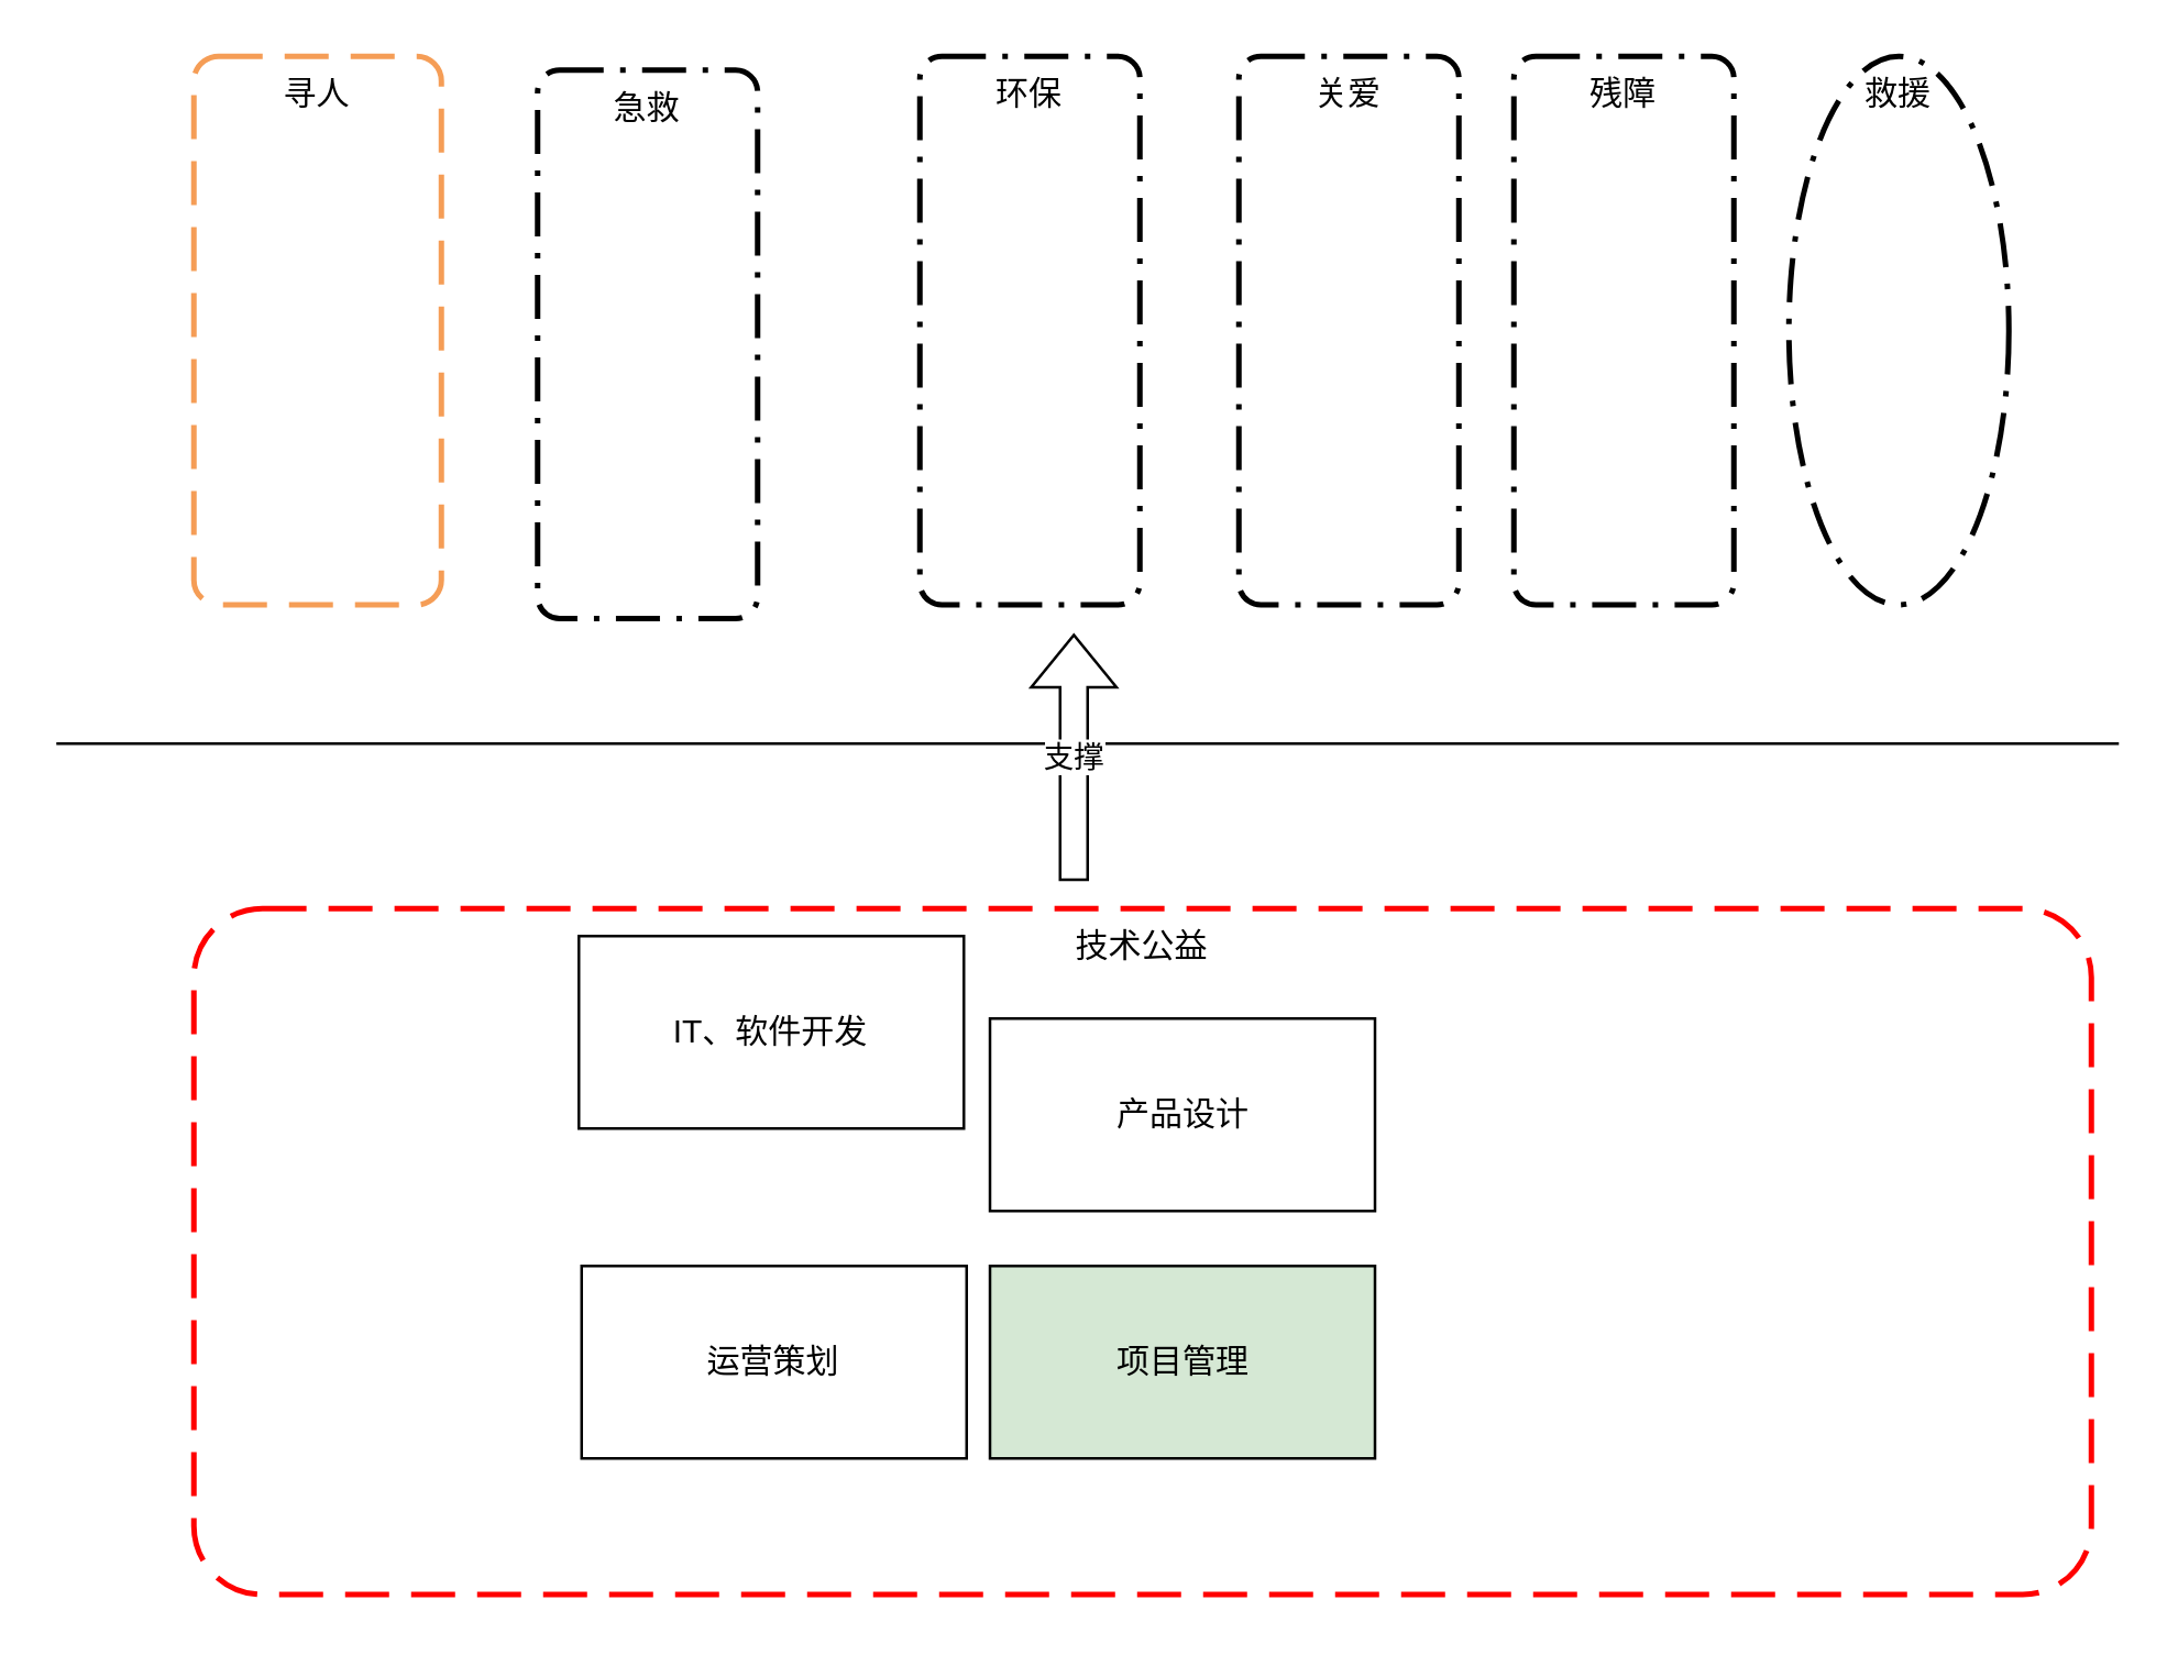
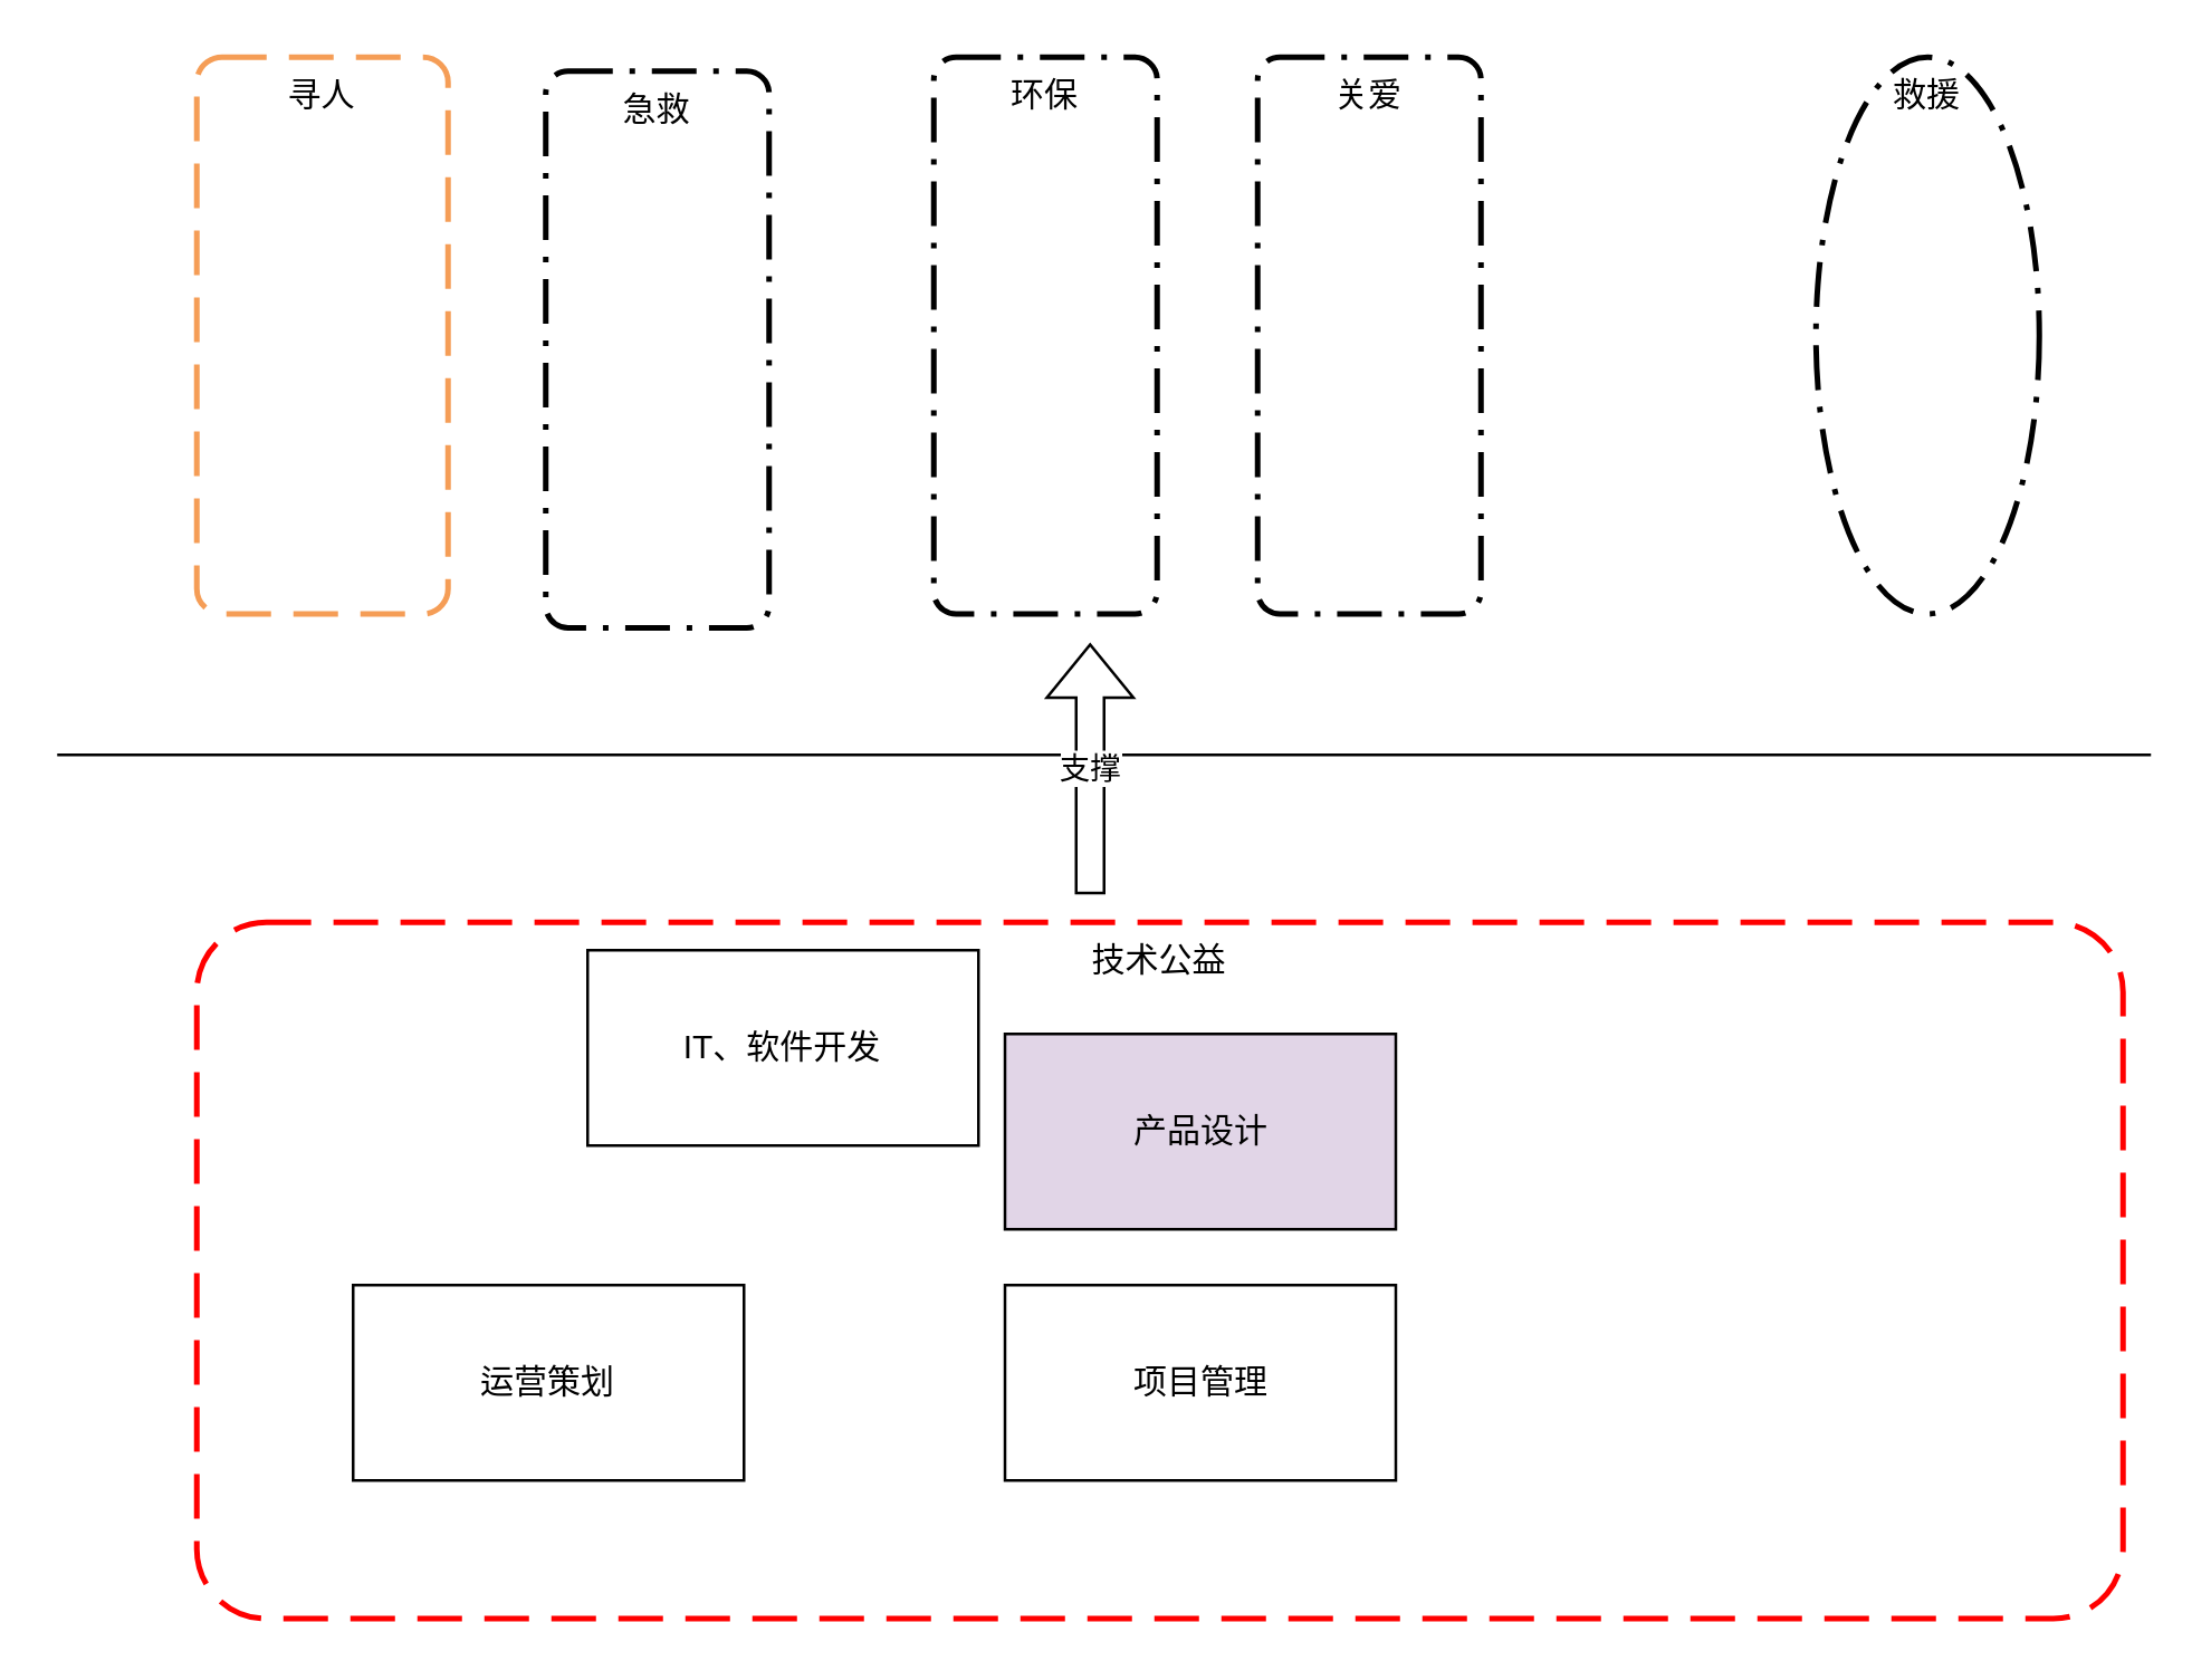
  <mxCell id="0" />
  <mxCell id="1" parent="0" />
  <mxCell id="2" value="技术公益" style="rounded=1;arcSize=10;dashed=1;strokeColor=#ff0000;fillColor=none;gradientColor=none;dashPattern=8 4;strokeWidth=2;verticalAlign=top;" vertex="1" parent="1"><mxGeometry x="70" y="330" width="690" height="249.5" as="geometry" /></mxCell>
  <mxCell id="3" value="IT、软件开发" style="rounded=0;whiteSpace=wrap;html=1;" vertex="1" parent="1"><mxGeometry x="210" y="340" width="140" height="70" as="geometry" /></mxCell>
- <mxCell id="4" value="运营策划" style="rounded=0;whiteSpace=wrap;html=1;" vertex="1" parent="1"><mxGeometry x="211" y="460" width="140" height="70" as="geometry" /></mxCell>
- <mxCell id="5" value="项目管理" style="rounded=0;whiteSpace=wrap;html=1;fillColor=#d5e8d4;" vertex="1" parent="1"><mxGeometry x="359.5" y="460" width="140" height="70" as="geometry" /></mxCell>
- <mxCell id="6" value="产品设计" style="rounded=0;whiteSpace=wrap;html=1;" vertex="1" parent="1"><mxGeometry x="359.5" y="370" width="140" height="70" as="geometry" /></mxCell>
+ <mxCell id="4" value="运营策划" style="rounded=0;whiteSpace=wrap;html=1;" vertex="1" parent="1"><mxGeometry x="126" y="460" width="140" height="70" as="geometry" /></mxCell>
+ <mxCell id="5" value="项目管理" style="rounded=0;whiteSpace=wrap;html=1;" vertex="1" parent="1"><mxGeometry x="359.5" y="460" width="140" height="70" as="geometry" /></mxCell>
+ <mxCell id="6" value="产品设计" style="rounded=0;whiteSpace=wrap;html=1;fillColor=#e1d5e7;" vertex="1" parent="1"><mxGeometry x="359.5" y="370" width="140" height="70" as="geometry" /></mxCell>
  <mxCell id="7" value="寻人" style="rounded=1;arcSize=10;dashed=1;strokeColor=#F59D56;fillColor=none;gradientColor=none;dashPattern=8 4;strokeWidth=2;verticalAlign=top;" vertex="1" parent="1"><mxGeometry x="70" y="20" width="90" height="199.5" as="geometry" /></mxCell>
  <mxCell id="8" value="急救" style="rounded=1;arcSize=10;dashed=1;fillColor=none;gradientColor=none;dashPattern=8 3 1 3;strokeWidth=2;verticalAlign=top;" vertex="1" parent="1"><mxGeometry x="195" y="25" width="80" height="199.5" as="geometry" /></mxCell>
  <mxCell id="9" value="环保" style="rounded=1;arcSize=10;dashed=1;fillColor=none;gradientColor=none;dashPattern=8 3 1 3;strokeWidth=2;verticalAlign=top;" vertex="1" parent="1"><mxGeometry x="334" y="20" width="80" height="199.5" as="geometry" /></mxCell>
  <mxCell id="10" value="关爱" style="rounded=1;arcSize=10;dashed=1;fillColor=none;gradientColor=none;dashPattern=8 3 1 3;strokeWidth=2;verticalAlign=top;" vertex="1" parent="1"><mxGeometry x="450" y="20" width="80" height="199.5" as="geometry" /></mxCell>
- <mxCell id="11" value="残障" style="rounded=1;arcSize=10;dashed=1;fillColor=none;gradientColor=none;dashPattern=8 3 1 3;strokeWidth=2;verticalAlign=top;" vertex="1" parent="1"><mxGeometry x="550" y="20" width="80" height="199.5" as="geometry" /></mxCell>
  <mxCell id="12" value="救援" style="ellipse;arcSize=10;dashed=1;fillColor=none;gradientColor=none;dashPattern=8 3 1 3;strokeWidth=2;verticalAlign=top;" vertex="1" parent="1"><mxGeometry x="650" y="20" width="80" height="199.5" as="geometry" /></mxCell>
  <mxCell id="13" value="" style="endArrow=none;html=1;rounded=0;" edge="1" parent="1"><mxGeometry width="50" height="50" relative="1" as="geometry"><mxPoint x="20" y="270" as="sourcePoint" /><mxPoint x="770" y="270" as="targetPoint" /></mxGeometry></mxCell>
  <mxCell id="14" value="支撑" style="shape=flexArrow;endArrow=classic;html=1;rounded=0;" edge="1" parent="1"><mxGeometry width="50" height="50" relative="1" as="geometry"><mxPoint x="390" y="320" as="sourcePoint" /><mxPoint x="390" y="230" as="targetPoint" /></mxGeometry></mxCell>
